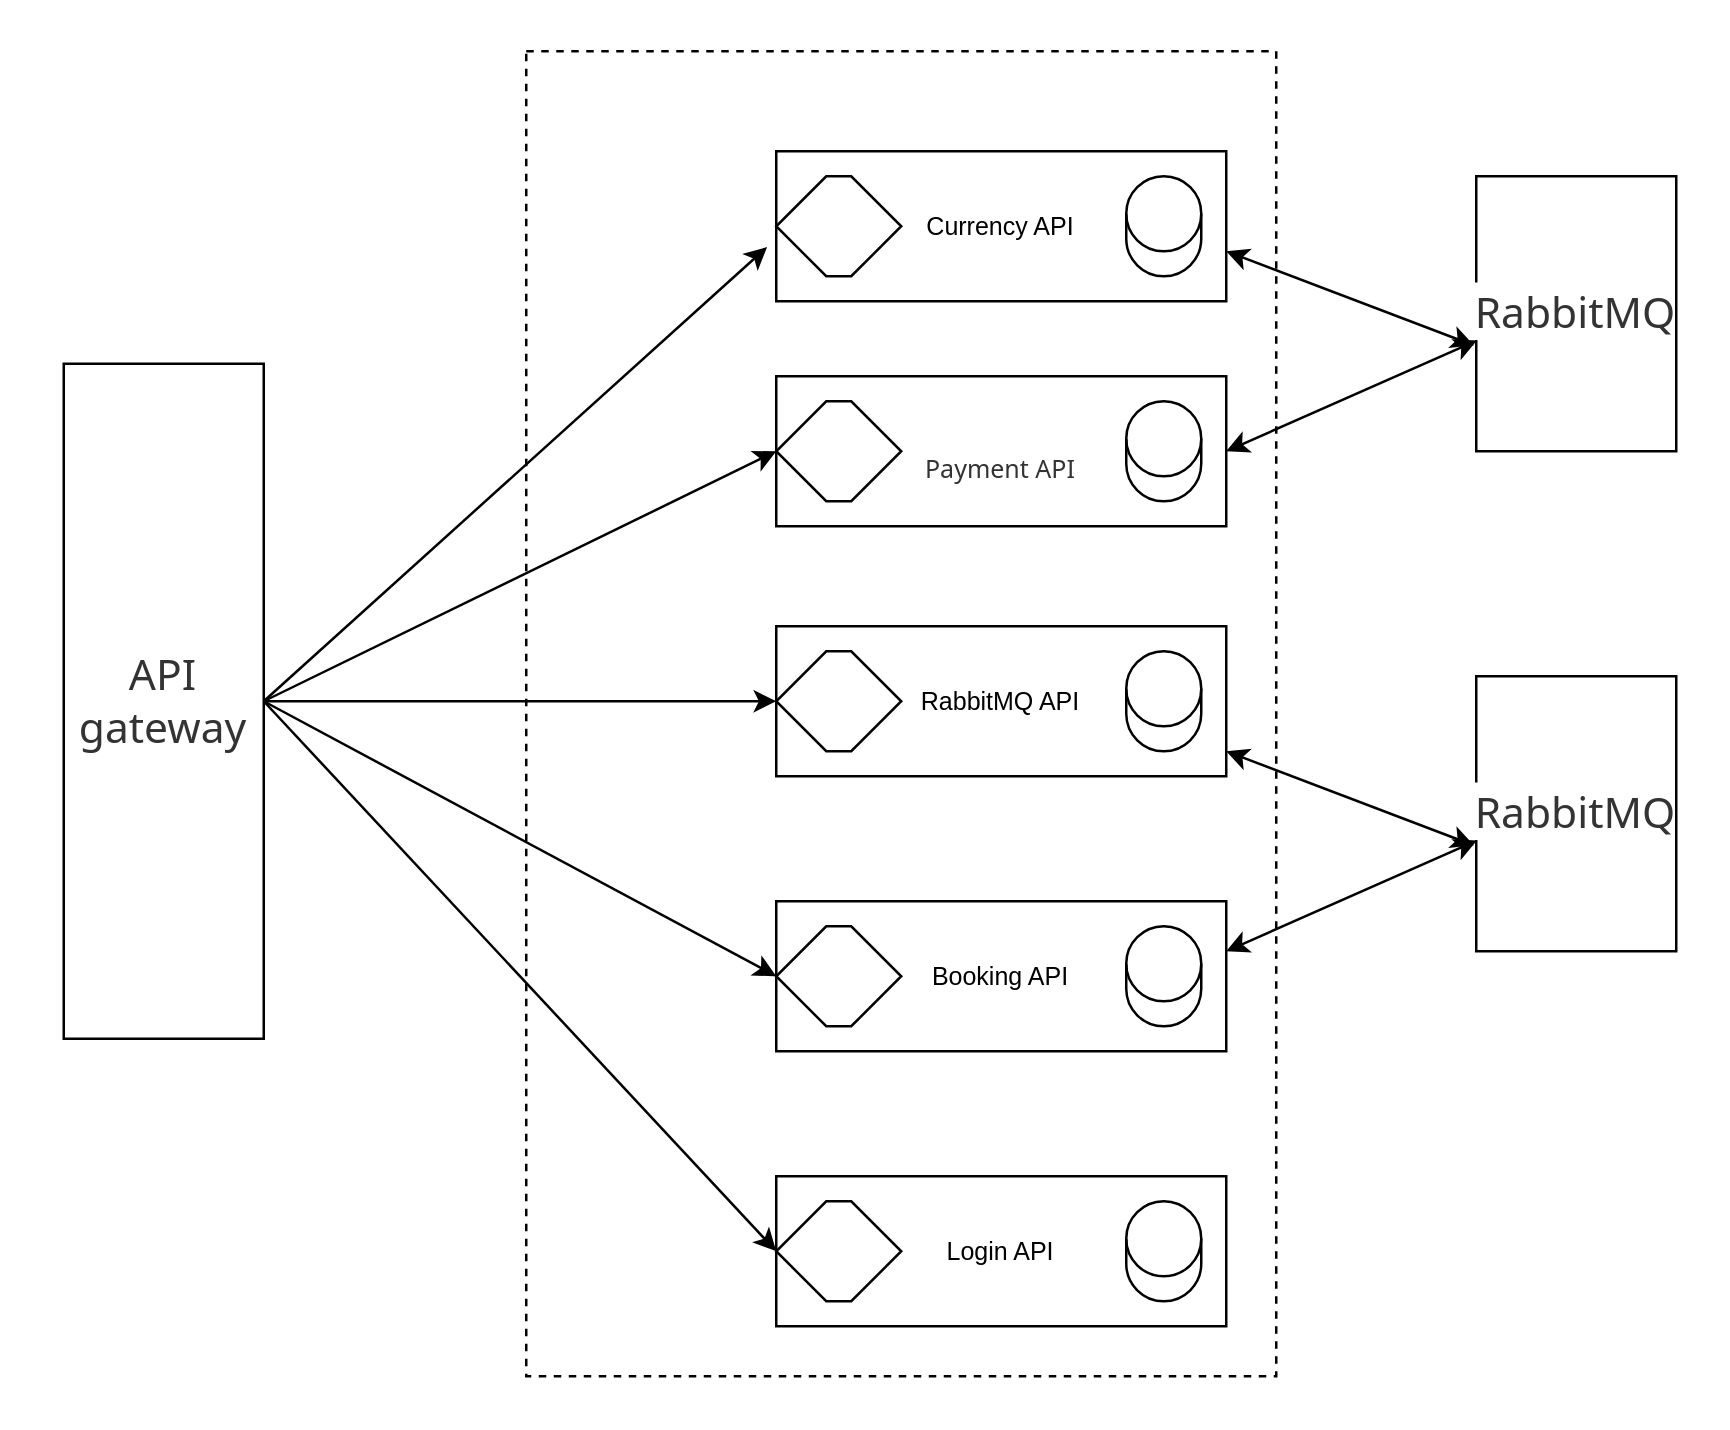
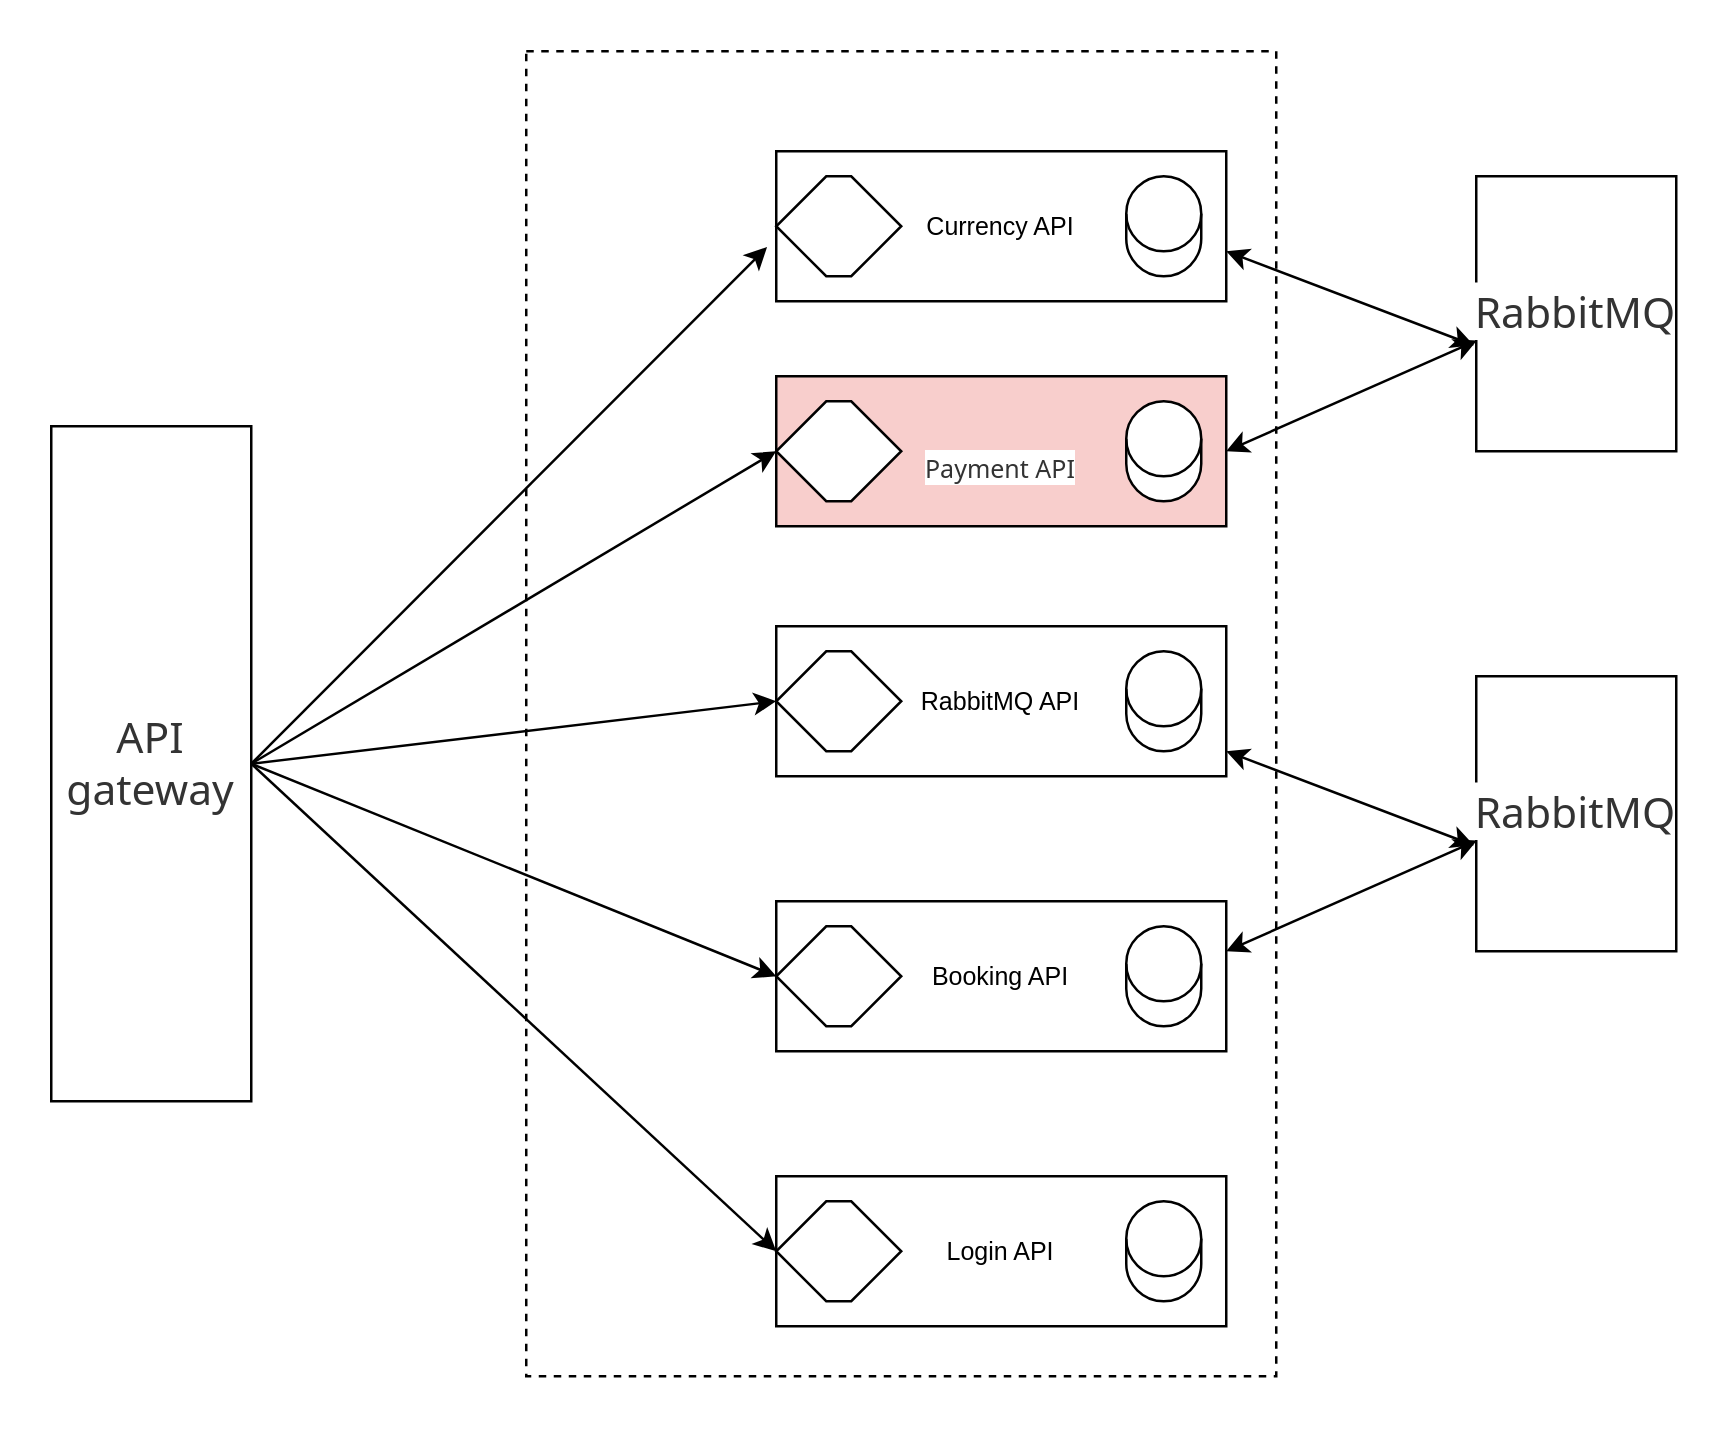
  <mxCell id="0" />
  <mxCell id="1" parent="0" />
  <mxCell id="2" value="" style="rounded=0;whiteSpace=wrap;html=1;dashed=1;" parent="1" vertex="1"><mxGeometry x="210" y="20" width="300" height="530" as="geometry" /></mxCell>
- <mxCell id="3" value="&lt;span style=&quot;color: rgb(51 , 51 , 51) ; font-family: &amp;#34;segoe ui&amp;#34; , &amp;#34;segoe wp&amp;#34; , &amp;#34;tahoma&amp;#34; , &amp;#34;arial&amp;#34; , sans-serif ; font-size: 17px ; text-align: left ; background-color: rgb(255 , 255 , 255)&quot;&gt;API gateway&lt;/span&gt;" style="rounded=0;whiteSpace=wrap;html=1;" parent="1" vertex="1"><mxGeometry x="25" y="145" width="80" height="270" as="geometry" /></mxCell>
+ <mxCell id="3" value="&lt;span style=&quot;color: rgb(51 , 51 , 51) ; font-family: &amp;#34;segoe ui&amp;#34; , &amp;#34;segoe wp&amp;#34; , &amp;#34;tahoma&amp;#34; , &amp;#34;arial&amp;#34; , sans-serif ; font-size: 17px ; text-align: left ; background-color: rgb(255 , 255 , 255)&quot;&gt;API gateway&lt;/span&gt;" style="rounded=0;whiteSpace=wrap;html=1;" parent="1" vertex="1"><mxGeometry x="20" y="170" width="80" height="270" as="geometry" /></mxCell>
  <mxCell id="4" value="" style="endArrow=classic;html=1;exitX=1;exitY=0.5;exitDx=0;exitDy=0;entryX=-0.046;entryY=0.604;entryDx=0;entryDy=0;entryPerimeter=0;" parent="1" source="3" edge="1"><mxGeometry width="50" height="50" relative="1" as="geometry"><mxPoint x="320" y="320" as="sourcePoint" /><mxPoint x="306.32" y="98.32" as="targetPoint" /><Array as="points" /></mxGeometry></mxCell>
  <mxCell id="5" value="" style="endArrow=classic;html=1;exitX=1;exitY=0.5;exitDx=0;exitDy=0;entryX=0;entryY=0.5;entryDx=0;entryDy=0;" parent="1" source="3" edge="1"><mxGeometry width="50" height="50" relative="1" as="geometry"><mxPoint x="320" y="320" as="sourcePoint" /><mxPoint x="310" y="280" as="targetPoint" /></mxGeometry></mxCell>
  <mxCell id="6" value="" style="endArrow=classic;html=1;exitX=1;exitY=0.5;exitDx=0;exitDy=0;entryX=0;entryY=0.5;entryDx=0;entryDy=0;" parent="1" source="3" edge="1"><mxGeometry width="50" height="50" relative="1" as="geometry"><mxPoint x="320" y="320" as="sourcePoint" /><mxPoint x="310" y="180" as="targetPoint" /></mxGeometry></mxCell>
  <mxCell id="7" value="" style="endArrow=classic;html=1;exitX=1;exitY=0.5;exitDx=0;exitDy=0;entryX=0;entryY=0.5;entryDx=0;entryDy=0;" parent="1" source="3" edge="1"><mxGeometry width="50" height="50" relative="1" as="geometry"><mxPoint x="320" y="320" as="sourcePoint" /><mxPoint x="310" y="390" as="targetPoint" /></mxGeometry></mxCell>
  <mxCell id="8" value="" style="endArrow=classic;html=1;exitX=1;exitY=0.5;exitDx=0;exitDy=0;entryX=0;entryY=0.5;entryDx=0;entryDy=0;" parent="1" source="3" edge="1"><mxGeometry width="50" height="50" relative="1" as="geometry"><mxPoint x="320" y="320" as="sourcePoint" /><mxPoint x="310" y="500" as="targetPoint" /></mxGeometry></mxCell>
  <mxCell id="9" value="&lt;span style=&quot;color: rgb(51 , 51 , 51) ; font-family: &amp;#34;segoe ui&amp;#34; , &amp;#34;segoe wp&amp;#34; , &amp;#34;tahoma&amp;#34; , &amp;#34;arial&amp;#34; , sans-serif ; font-size: 17px ; text-align: left ; background-color: rgb(255 , 255 , 255)&quot;&gt;RabbitMQ &lt;/span&gt;" style="rounded=0;whiteSpace=wrap;html=1;fontSize=10;" parent="1" vertex="1"><mxGeometry x="590" y="70" width="80" height="110" as="geometry" /></mxCell>
  <mxCell id="10" value="Currency API" style="rounded=0;whiteSpace=wrap;html=1;fontSize=10;" parent="1" vertex="1"><mxGeometry x="310" y="60" width="180" height="60" as="geometry" /></mxCell>
  <mxCell id="11" value="" style="shape=hexagon;perimeter=hexagonPerimeter2;whiteSpace=wrap;html=1;fixedSize=1;fontSize=10;size=20;" parent="1" vertex="1"><mxGeometry x="310" y="70" width="50" height="40" as="geometry" /></mxCell>
  <mxCell id="12" value="" style="shape=cylinder3;whiteSpace=wrap;html=1;boundedLbl=1;backgroundOutline=1;size=15;fontSize=10;" parent="1" vertex="1"><mxGeometry x="450" y="70" width="30" height="40" as="geometry" /></mxCell>
- <mxCell id="13" value="&lt;span style=&quot;background-color: rgb(255 , 255 , 255) ; color: rgb(51 , 51 , 51) ; font-family: &amp;#34;segoe ui&amp;#34; , &amp;#34;segoe wp&amp;#34; , &amp;#34;tahoma&amp;#34; , &amp;#34;arial&amp;#34; , sans-serif&quot;&gt;&lt;br&gt;Payment API&lt;/span&gt;" style="rounded=0;whiteSpace=wrap;html=1;fontSize=10;" parent="1" vertex="1"><mxGeometry x="310" y="150" width="180" height="60" as="geometry" /></mxCell>
+ <mxCell id="13" value="&lt;span style=&quot;background-color: rgb(255 , 255 , 255) ; color: rgb(51 , 51 , 51) ; font-family: &amp;#34;segoe ui&amp;#34; , &amp;#34;segoe wp&amp;#34; , &amp;#34;tahoma&amp;#34; , &amp;#34;arial&amp;#34; , sans-serif&quot;&gt;&lt;br&gt;Payment API&lt;/span&gt;" style="rounded=0;whiteSpace=wrap;html=1;fontSize=10;fillColor=#f8cecc;" parent="1" vertex="1"><mxGeometry x="310" y="150" width="180" height="60" as="geometry" /></mxCell>
  <mxCell id="14" value="" style="shape=hexagon;perimeter=hexagonPerimeter2;whiteSpace=wrap;html=1;fixedSize=1;fontSize=10;size=20;" parent="1" vertex="1"><mxGeometry x="310" y="160" width="50" height="40" as="geometry" /></mxCell>
  <mxCell id="15" value="" style="shape=cylinder3;whiteSpace=wrap;html=1;boundedLbl=1;backgroundOutline=1;size=15;fontSize=10;" parent="1" vertex="1"><mxGeometry x="450" y="160" width="30" height="40" as="geometry" /></mxCell>
  <mxCell id="16" value="RabbitMQ API" style="rounded=0;whiteSpace=wrap;html=1;fontSize=10;" parent="1" vertex="1"><mxGeometry x="310" y="250" width="180" height="60" as="geometry" /></mxCell>
  <mxCell id="17" value="" style="shape=hexagon;perimeter=hexagonPerimeter2;whiteSpace=wrap;html=1;fixedSize=1;fontSize=10;size=20;" parent="1" vertex="1"><mxGeometry x="310" y="260" width="50" height="40" as="geometry" /></mxCell>
  <mxCell id="18" value="" style="shape=cylinder3;whiteSpace=wrap;html=1;boundedLbl=1;backgroundOutline=1;size=15;fontSize=10;" parent="1" vertex="1"><mxGeometry x="450" y="260" width="30" height="40" as="geometry" /></mxCell>
  <mxCell id="19" value="Booking API" style="rounded=0;whiteSpace=wrap;html=1;fontSize=10;" parent="1" vertex="1"><mxGeometry x="310" y="360" width="180" height="60" as="geometry" /></mxCell>
  <mxCell id="20" value="" style="shape=hexagon;perimeter=hexagonPerimeter2;whiteSpace=wrap;html=1;fixedSize=1;fontSize=10;size=20;" parent="1" vertex="1"><mxGeometry x="310" y="370" width="50" height="40" as="geometry" /></mxCell>
  <mxCell id="21" value="" style="shape=cylinder3;whiteSpace=wrap;html=1;boundedLbl=1;backgroundOutline=1;size=15;fontSize=10;" parent="1" vertex="1"><mxGeometry x="450" y="370" width="30" height="40" as="geometry" /></mxCell>
  <mxCell id="22" value="Login API" style="rounded=0;whiteSpace=wrap;html=1;fontSize=10;" parent="1" vertex="1"><mxGeometry x="310" y="470" width="180" height="60" as="geometry" /></mxCell>
  <mxCell id="23" value="" style="shape=hexagon;perimeter=hexagonPerimeter2;whiteSpace=wrap;html=1;fixedSize=1;fontSize=10;size=20;" parent="1" vertex="1"><mxGeometry x="310" y="480" width="50" height="40" as="geometry" /></mxCell>
  <mxCell id="24" value="" style="shape=cylinder3;whiteSpace=wrap;html=1;boundedLbl=1;backgroundOutline=1;size=15;fontSize=10;" parent="1" vertex="1"><mxGeometry x="450" y="480" width="30" height="40" as="geometry" /></mxCell>
  <mxCell id="25" value="" style="endArrow=classic;startArrow=classic;html=1;fontSize=10;entryX=0.004;entryY=0.597;entryDx=0;entryDy=0;entryPerimeter=0;" parent="1" target="9" edge="1"><mxGeometry width="50" height="50" relative="1" as="geometry"><mxPoint x="490" y="180" as="sourcePoint" /><mxPoint x="540" y="130" as="targetPoint" /></mxGeometry></mxCell>
  <mxCell id="26" value="" style="endArrow=classic;startArrow=classic;html=1;fontSize=10;entryX=-0.012;entryY=0.615;entryDx=0;entryDy=0;entryPerimeter=0;" parent="1" target="9" edge="1"><mxGeometry width="50" height="50" relative="1" as="geometry"><mxPoint x="490" y="100" as="sourcePoint" /><mxPoint x="540" y="50" as="targetPoint" /></mxGeometry></mxCell>
  <mxCell id="27" value="&lt;span style=&quot;color: rgb(51 , 51 , 51) ; font-family: &amp;#34;segoe ui&amp;#34; , &amp;#34;segoe wp&amp;#34; , &amp;#34;tahoma&amp;#34; , &amp;#34;arial&amp;#34; , sans-serif ; font-size: 17px ; text-align: left ; background-color: rgb(255 , 255 , 255)&quot;&gt;RabbitMQ &lt;/span&gt;" style="rounded=0;whiteSpace=wrap;html=1;fontSize=10;" parent="1" vertex="1"><mxGeometry x="590" y="270" width="80" height="110" as="geometry" /></mxCell>
  <mxCell id="28" value="" style="endArrow=classic;startArrow=classic;html=1;fontSize=10;entryX=0.004;entryY=0.597;entryDx=0;entryDy=0;entryPerimeter=0;" parent="1" target="27" edge="1"><mxGeometry width="50" height="50" relative="1" as="geometry"><mxPoint x="490" y="380" as="sourcePoint" /><mxPoint x="540" y="330" as="targetPoint" /></mxGeometry></mxCell>
  <mxCell id="29" value="" style="endArrow=classic;startArrow=classic;html=1;fontSize=10;entryX=-0.012;entryY=0.615;entryDx=0;entryDy=0;entryPerimeter=0;" parent="1" target="27" edge="1"><mxGeometry width="50" height="50" relative="1" as="geometry"><mxPoint x="490" y="300" as="sourcePoint" /><mxPoint x="540" y="250" as="targetPoint" /></mxGeometry></mxCell>
